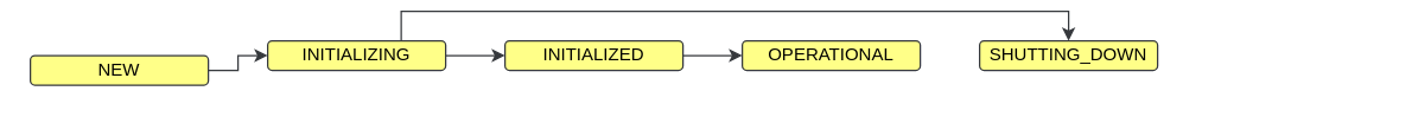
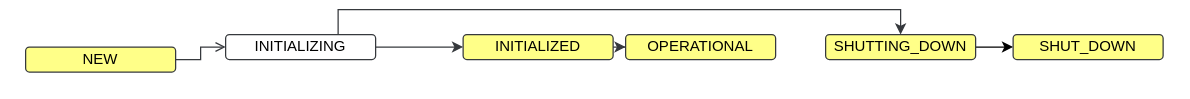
  <mxCell id="0" />
  <mxCell id="1" parent="0" />
- <mxCell id="2" value="" style="edgeStyle=orthogonalEdgeStyle;rounded=0;orthogonalLoop=1;jettySize=auto;html=1;fillColor=#ffff88;strokeColor=#36393d;" parent="1" source="3" target="5" edge="1"><mxGeometry relative="1" as="geometry" /></mxCell>
+ <mxCell id="2" value="" style="edgeStyle=orthogonalEdgeStyle;rounded=0;orthogonalLoop=1;jettySize=auto;html=1;fillColor=#ffff88;strokeColor=#36393d;endArrow=open;" parent="1" source="3" target="5" edge="1"><mxGeometry relative="1" as="geometry" /></mxCell>
  <mxCell id="3" value="NEW" style="rounded=1;whiteSpace=wrap;html=1;fillColor=#ffff88;strokeColor=#36393d;" parent="1" vertex="1"><mxGeometry x="20" y="30" width="120" height="20" as="geometry" /></mxCell>
  <mxCell id="4" value="" style="edgeStyle=orthogonalEdgeStyle;rounded=0;orthogonalLoop=1;jettySize=auto;html=1;fillColor=#ffff88;strokeColor=#36393d;" parent="1" source="5" target="7" edge="1"><mxGeometry relative="1" as="geometry" /></mxCell>
- <mxCell id="5" value="&lt;div&gt;INITIALIZING&lt;/div&gt;" style="rounded=1;whiteSpace=wrap;html=1;fillColor=#ffff88;strokeColor=#36393d;" parent="1" vertex="1"><mxGeometry x="180" y="20" width="120" height="20" as="geometry" /></mxCell>
+ <mxCell id="5" value="&lt;div&gt;INITIALIZING&lt;/div&gt;" style="rounded=1;whiteSpace=wrap;html=1;fillColor=#ffffff;strokeColor=#36393d;" parent="1" vertex="1"><mxGeometry x="180" y="20" width="120" height="20" as="geometry" /></mxCell>
  <mxCell id="6" value="" style="edgeStyle=orthogonalEdgeStyle;rounded=0;orthogonalLoop=1;jettySize=auto;html=1;fillColor=#ffff88;strokeColor=#36393d;" parent="1" source="7" target="8" edge="1"><mxGeometry relative="1" as="geometry" /></mxCell>
- <mxCell id="7" value="INITIALIZED" style="rounded=1;whiteSpace=wrap;html=1;fillColor=#ffff88;strokeColor=#36393d;" parent="1" vertex="1"><mxGeometry x="340" y="20" width="120" height="20" as="geometry" /></mxCell>
+ <mxCell id="7" value="INITIALIZED" style="rounded=1;whiteSpace=wrap;html=1;fillColor=#ffff88;strokeColor=#36393d;" parent="1" vertex="1"><mxGeometry x="370" y="20" width="120" height="20" as="geometry" /></mxCell>
  <mxCell id="8" value="OPERATIONAL" style="rounded=1;whiteSpace=wrap;html=1;fillColor=#ffff88;strokeColor=#36393d;" parent="1" vertex="1"><mxGeometry x="500" y="20" width="120" height="20" as="geometry" /></mxCell>
+ <mxCell id="9" value="" style="edgeStyle=orthogonalEdgeStyle;rounded=0;orthogonalLoop=1;jettySize=auto;html=1;" edge="1" parent="1" source="10" target="11"><mxGeometry relative="1" as="geometry" /></mxCell>
  <mxCell id="10" value="SHUTTING_DOWN" style="rounded=1;whiteSpace=wrap;html=1;fillColor=#ffff88;strokeColor=#36393d;" parent="1" vertex="1"><mxGeometry x="660" y="20" width="120" height="20" as="geometry" /></mxCell>
+ <mxCell id="11" value="&lt;div&gt;SHUT_DOWN&lt;/div&gt;" style="rounded=1;whiteSpace=wrap;html=1;fillColor=#ffff88;strokeColor=#36393d;" parent="1" vertex="1"><mxGeometry x="810" y="20" width="120" height="20" as="geometry" /></mxCell>
  <mxCell id="12" value="" style="edgeStyle=orthogonalEdgeStyle;rounded=0;orthogonalLoop=1;jettySize=auto;html=1;fillColor=#ffff88;strokeColor=#36393d;entryX=0.5;entryY=0;entryDx=0;entryDy=0;exitX=0.75;exitY=0;exitDx=0;exitDy=0;" edge="1" parent="1" source="5" target="10"><mxGeometry relative="1" as="geometry"><mxPoint x="280" y="-15" as="sourcePoint" /><mxPoint x="720" y="-15" as="targetPoint" /></mxGeometry></mxCell>
